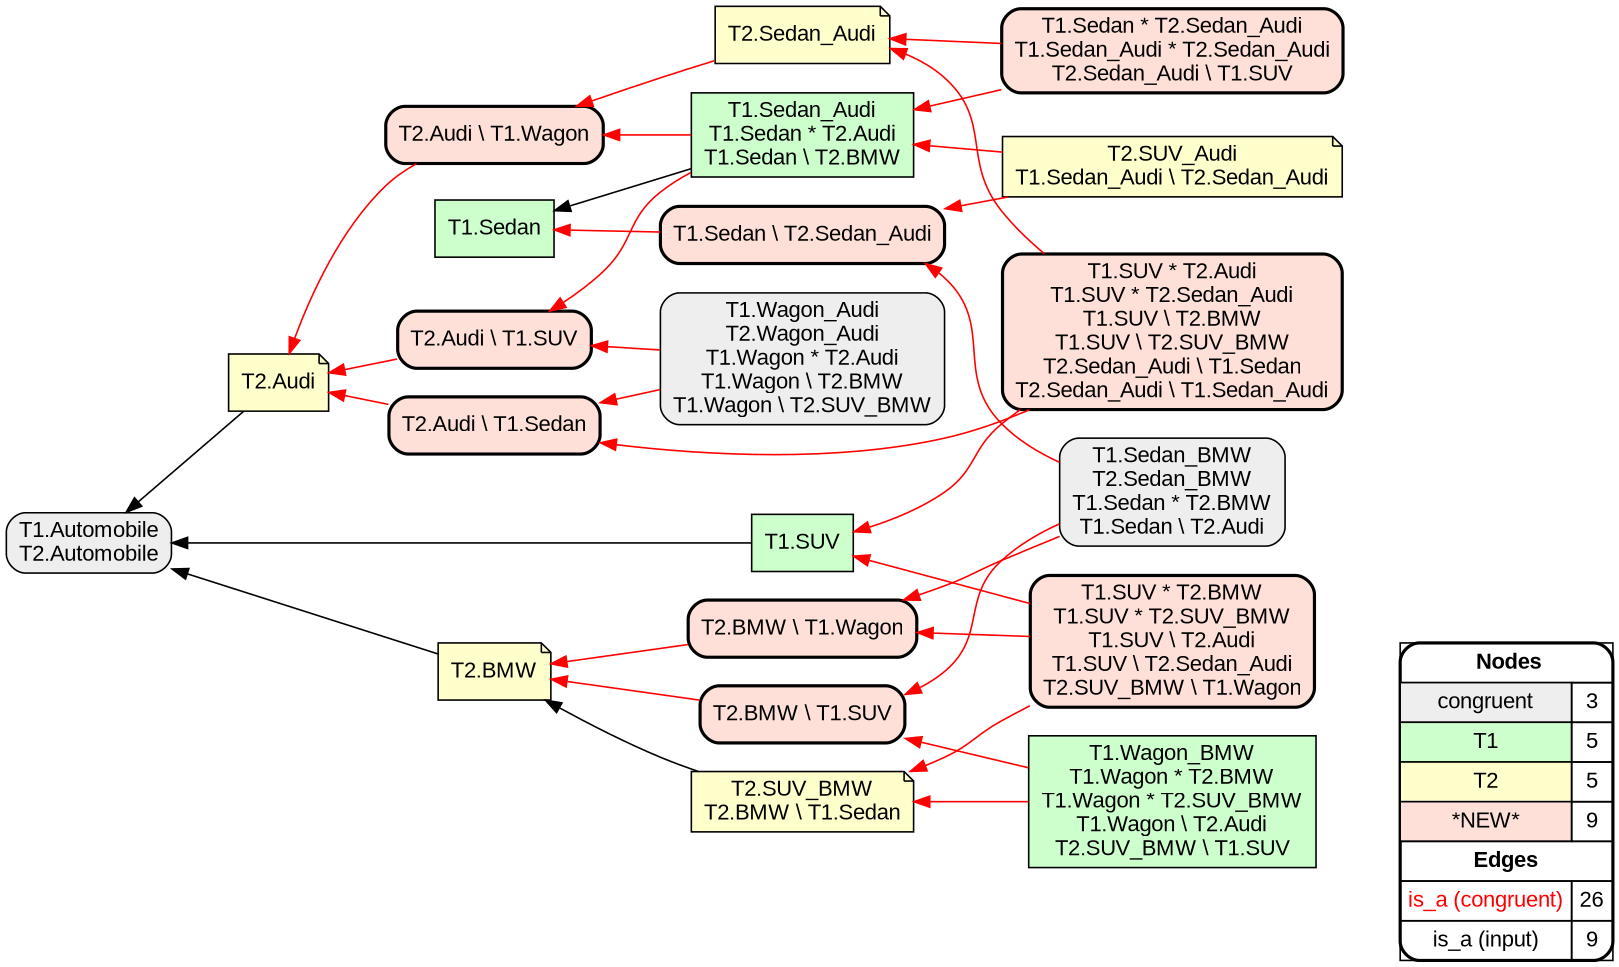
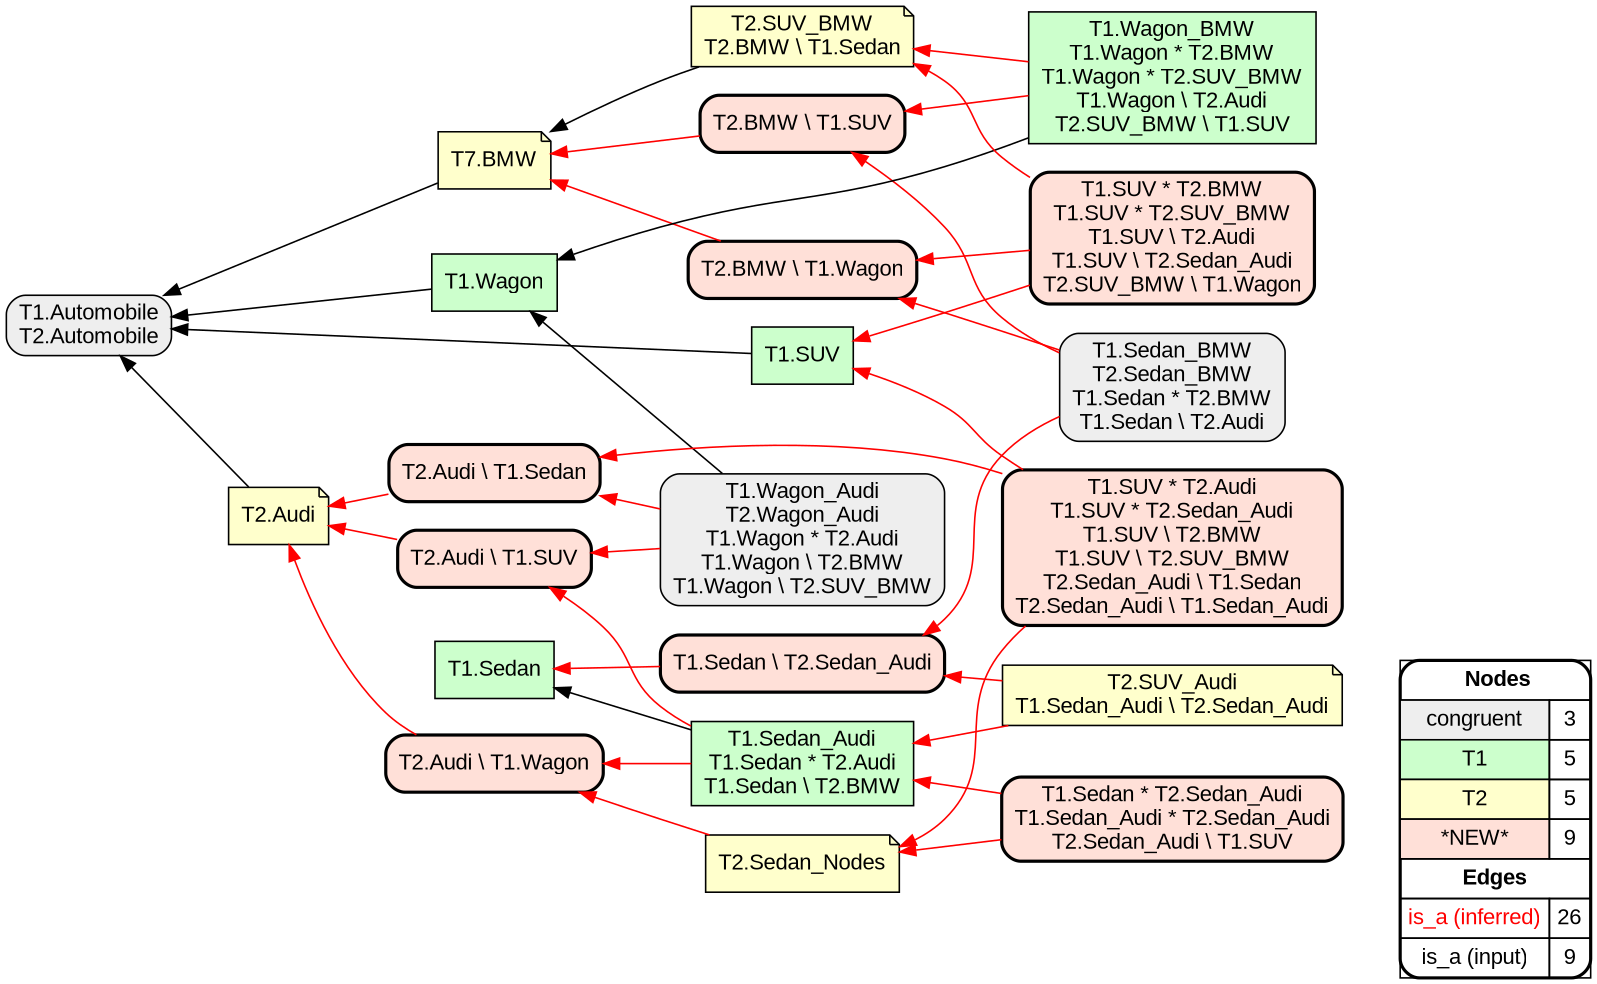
  digraph {
    fontname="Liberation Sans"
    rankdir=RL
    node [fillcolor="#FFE0D8" fontname="Liberation Sans" shape=box style="filled,rounded,bold"]
    edge [arrowhead=normal color="#FF0000" constraint=true fontname="Liberation Sans" penwidth=1 style=solid]
-   n1 [fillcolor=white label=<   <TABLE BORDER="0" CELLBORDER="1" CELLSPACING="0" CELLPADDING="4">  <TR> <TD COLSPAN="2"><font face="Arial Black"> Nodes</font></TD> </TR>  <TR>   <TD bgcolor="#EEEEEE" fontname="helvetica">congruent</TD>   <TD>3</TD>   </TR>  <TR>   <TD bgcolor="#CCFFCC" fontname="helvetica">T1</TD>   <TD>5</TD>   </TR>  <TR>   <TD bgcolor="#FFFFCC" fontname="helvetica">T2</TD>   <TD>5</TD>   </TR>  <TR>   <TD bgcolor="#FFE0D8" fontname="helvetica">*NEW*</TD>   <TD>9</TD>   </TR>  <TR> <TD COLSPAN="2"><font face = "Arial Black"> Edges </font></TD> </TR>  <TR>   <TD><font color ="#FF0000">is_a (congruent)</font></TD><TD>26</TD> </TR> <TR>   <TD><font color ="#000000">is_a (input)</font></TD><TD>9</TD> </TR> </TABLE>   > margin=0]
+   n1 [fillcolor=white label=<   <TABLE BORDER="0" CELLBORDER="1" CELLSPACING="0" CELLPADDING="4">  <TR> <TD COLSPAN="2"><font face="Arial Black"> Nodes</font></TD> </TR>  <TR>   <TD bgcolor="#EEEEEE" fontname="helvetica">congruent</TD>   <TD>3</TD>   </TR>  <TR>   <TD bgcolor="#CCFFCC" fontname="helvetica">T1</TD>   <TD>5</TD>   </TR>  <TR>   <TD bgcolor="#FFFFCC" fontname="helvetica">T2</TD>   <TD>5</TD>   </TR>  <TR>   <TD bgcolor="#FFE0D8" fontname="helvetica">*NEW*</TD>   <TD>9</TD>   </TR>  <TR> <TD COLSPAN="2"><font face = "Arial Black"> Edges </font></TD> </TR>  <TR>   <TD><font color ="#FF0000">is_a (inferred)</font></TD><TD>26</TD> </TR> <TR>   <TD><font color ="#000000">is_a (input)</font></TD><TD>9</TD> </TR> </TABLE>   > margin=0]
    "T1.Automobile\nT2.Automobile" [fillcolor="#EEEEEE" style="filled,rounded"]
    "T1.Wagon_Audi\nT2.Wagon_Audi\nT1.Wagon * T2.Audi\nT1.Wagon \\ T2.BMW\nT1.Wagon \\ T2.SUV_BMW" [fillcolor="#EEEEEE" style="filled,rounded"]
+   "T1.Wagon" [fillcolor="#CCFFCC" style=filled]
    "T2.Audi \\ T1.Sedan"
    "T2.Audi \\ T1.SUV"
    "T2.Audi" [fillcolor="#FFFFCC" shape=note style=filled]
    "T1.Sedan_BMW\nT2.Sedan_BMW\nT1.Sedan * T2.BMW\nT1.Sedan \\ T2.Audi" [fillcolor="#EEEEEE" style="filled,rounded"]
    "T2.BMW \\ T1.SUV"
    "T2.BMW \\ T1.Wagon"
    "T1.Sedan \\ T2.Sedan_Audi"
-   "T2.BMW" [fillcolor="#FFFFCC" shape=note style=filled]
+   "T2.BMW" [fillcolor="#FFFFCC" shape=note style=filled label="T7.BMW"]
    "T1.Sedan" [fillcolor="#CCFFCC" style=filled]
    "T1.Sedan_Audi\nT1.Sedan * T2.Audi\nT1.Sedan \\ T2.BMW" [fillcolor="#CCFFCC" style=filled]
    "T2.Audi \\ T1.Wagon"
    "T1.Wagon_BMW\nT1.Wagon * T2.BMW\nT1.Wagon * T2.SUV_BMW\nT1.Wagon \\ T2.Audi\nT2.SUV_BMW \\ T1.SUV" [fillcolor="#CCFFCC" style=filled]
    "T2.SUV_BMW\nT2.BMW \\ T1.Sedan" [fillcolor="#FFFFCC" shape=note style=filled]
    "T1.SUV" [fillcolor="#CCFFCC" style=filled]
-   "T2.Sedan_Audi" [fillcolor="#FFFFCC" shape=note style=filled]
+   "T2.Sedan_Audi" [fillcolor="#FFFFCC" shape=note style=filled label="T2.Sedan_Nodes"]
    "T2.SUV_Audi\nT1.Sedan_Audi \\ T2.Sedan_Audi" [fillcolor="#FFFFCC" shape=note style=filled]
    "T1.SUV * T2.Audi\nT1.SUV * T2.Sedan_Audi\nT1.SUV \\ T2.BMW\nT1.SUV \\ T2.SUV_BMW\nT2.Sedan_Audi \\ T1.Sedan\nT2.Sedan_Audi \\ T1.Sedan_Audi"
    "T1.SUV * T2.BMW\nT1.SUV * T2.SUV_BMW\nT1.SUV \\ T2.Audi\nT1.SUV \\ T2.Sedan_Audi\nT2.SUV_BMW \\ T1.Wagon"
    "T1.Sedan * T2.Sedan_Audi\nT1.Sedan_Audi * T2.Sedan_Audi\nT2.Sedan_Audi \\ T1.SUV"
    subgraph sub_1 {
      rank=source
      n1
    }
+   "T1.Wagon_Audi\nT2.Wagon_Audi\nT1.Wagon * T2.Audi\nT1.Wagon \\ T2.BMW\nT1.Wagon \\ T2.SUV_BMW" -> "T1.Wagon" [color="#000000"]
    "T1.Wagon_Audi\nT2.Wagon_Audi\nT1.Wagon * T2.Audi\nT1.Wagon \\ T2.BMW\nT1.Wagon \\ T2.SUV_BMW" -> "T2.Audi \\ T1.Sedan"
    "T1.Wagon_Audi\nT2.Wagon_Audi\nT1.Wagon * T2.Audi\nT1.Wagon \\ T2.BMW\nT1.Wagon \\ T2.SUV_BMW" -> "T2.Audi \\ T1.SUV"
+   "T1.Wagon" -> "T1.Automobile\nT2.Automobile" [color="#000000"]
    "T2.Audi \\ T1.Sedan" -> "T2.Audi"
    "T2.Audi \\ T1.SUV" -> "T2.Audi"
    "T2.Audi" -> "T1.Automobile\nT2.Automobile" [color="#000000"]
    "T1.Sedan_BMW\nT2.Sedan_BMW\nT1.Sedan * T2.BMW\nT1.Sedan \\ T2.Audi" -> "T2.BMW \\ T1.SUV"
    "T1.Sedan_BMW\nT2.Sedan_BMW\nT1.Sedan * T2.BMW\nT1.Sedan \\ T2.Audi" -> "T2.BMW \\ T1.Wagon"
    "T1.Sedan_BMW\nT2.Sedan_BMW\nT1.Sedan * T2.BMW\nT1.Sedan \\ T2.Audi" -> "T1.Sedan \\ T2.Sedan_Audi"
    "T2.BMW \\ T1.SUV" -> "T2.BMW"
    "T2.BMW \\ T1.Wagon" -> "T2.BMW"
    "T1.Sedan \\ T2.Sedan_Audi" -> "T1.Sedan"
    "T2.BMW" -> "T1.Automobile\nT2.Automobile" [color="#000000"]
    "T1.Sedan_Audi\nT1.Sedan * T2.Audi\nT1.Sedan \\ T2.BMW" -> "T2.Audi \\ T1.SUV"
    "T1.Sedan_Audi\nT1.Sedan * T2.Audi\nT1.Sedan \\ T2.BMW" -> "T1.Sedan" [color="#000000"]
    "T1.Sedan_Audi\nT1.Sedan * T2.Audi\nT1.Sedan \\ T2.BMW" -> "T2.Audi \\ T1.Wagon"
    "T2.Audi \\ T1.Wagon" -> "T2.Audi"
+   "T1.Wagon_BMW\nT1.Wagon * T2.BMW\nT1.Wagon * T2.SUV_BMW\nT1.Wagon \\ T2.Audi\nT2.SUV_BMW \\ T1.SUV" -> "T1.Wagon" [color="#000000"]
    "T1.Wagon_BMW\nT1.Wagon * T2.BMW\nT1.Wagon * T2.SUV_BMW\nT1.Wagon \\ T2.Audi\nT2.SUV_BMW \\ T1.SUV" -> "T2.BMW \\ T1.SUV"
    "T1.Wagon_BMW\nT1.Wagon * T2.BMW\nT1.Wagon * T2.SUV_BMW\nT1.Wagon \\ T2.Audi\nT2.SUV_BMW \\ T1.SUV" -> "T2.SUV_BMW\nT2.BMW \\ T1.Sedan"
    "T2.SUV_BMW\nT2.BMW \\ T1.Sedan" -> "T2.BMW" [color="#000000"]
    "T1.SUV" -> "T1.Automobile\nT2.Automobile" [color="#000000"]
    "T2.Sedan_Audi" -> "T2.Audi \\ T1.Wagon"
    "T2.SUV_Audi\nT1.Sedan_Audi \\ T2.Sedan_Audi" -> "T1.Sedan \\ T2.Sedan_Audi"
    "T2.SUV_Audi\nT1.Sedan_Audi \\ T2.Sedan_Audi" -> "T1.Sedan_Audi\nT1.Sedan * T2.Audi\nT1.Sedan \\ T2.BMW"
    "T1.SUV * T2.Audi\nT1.SUV * T2.Sedan_Audi\nT1.SUV \\ T2.BMW\nT1.SUV \\ T2.SUV_BMW\nT2.Sedan_Audi \\ T1.Sedan\nT2.Sedan_Audi \\ T1.Sedan_Audi" -> "T2.Audi \\ T1.Sedan"
    "T1.SUV * T2.Audi\nT1.SUV * T2.Sedan_Audi\nT1.SUV \\ T2.BMW\nT1.SUV \\ T2.SUV_BMW\nT2.Sedan_Audi \\ T1.Sedan\nT2.Sedan_Audi \\ T1.Sedan_Audi" -> "T1.SUV"
    "T1.SUV * T2.Audi\nT1.SUV * T2.Sedan_Audi\nT1.SUV \\ T2.BMW\nT1.SUV \\ T2.SUV_BMW\nT2.Sedan_Audi \\ T1.Sedan\nT2.Sedan_Audi \\ T1.Sedan_Audi" -> "T2.Sedan_Audi"
    "T1.SUV * T2.BMW\nT1.SUV * T2.SUV_BMW\nT1.SUV \\ T2.Audi\nT1.SUV \\ T2.Sedan_Audi\nT2.SUV_BMW \\ T1.Wagon" -> "T2.BMW \\ T1.Wagon"
    "T1.SUV * T2.BMW\nT1.SUV * T2.SUV_BMW\nT1.SUV \\ T2.Audi\nT1.SUV \\ T2.Sedan_Audi\nT2.SUV_BMW \\ T1.Wagon" -> "T2.SUV_BMW\nT2.BMW \\ T1.Sedan"
    "T1.SUV * T2.BMW\nT1.SUV * T2.SUV_BMW\nT1.SUV \\ T2.Audi\nT1.SUV \\ T2.Sedan_Audi\nT2.SUV_BMW \\ T1.Wagon" -> "T1.SUV"
    "T1.Sedan * T2.Sedan_Audi\nT1.Sedan_Audi * T2.Sedan_Audi\nT2.Sedan_Audi \\ T1.SUV" -> "T1.Sedan_Audi\nT1.Sedan * T2.Audi\nT1.Sedan \\ T2.BMW"
    "T1.Sedan * T2.Sedan_Audi\nT1.Sedan_Audi * T2.Sedan_Audi\nT2.Sedan_Audi \\ T1.SUV" -> "T2.Sedan_Audi"
  }
